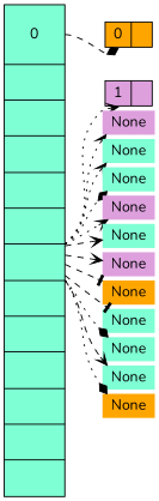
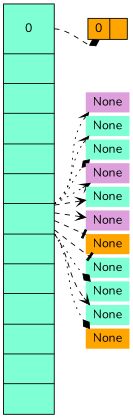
  digraph {
    nodesep=.05
    rankdir=LR
    fontname=Nunito
    node [shape=plaintext style=filled fillcolor=aquamarine fontname=Nunito]
    edge [style=dotted arrowhead=vee fontname=Nunito]
    n1 [height=6.5 label="<f0> 0|\n<f1> 1|\n<f2> 2|\n<f3> 3|\n<f4> 4|\n<f5> 5|\n<f6> 6|\n<f7> 7|\n<f8> 8|\n<f9> 9|\n<f10> 10|\n<f11> 11|\n<f12> 12" shape=record width=.8]
    n2 [height=.1 label="{<n> 0| <p> }" shape=record width=.1 fillcolor=orange]
-   n3 [height=.1 label="{<n> 1| <p> }" shape=record width=.1 fillcolor=plum]
    n4 [height=.1 label=None width=0.5 fillcolor=plum]
    n5 [height=.1 label=None width=0.5]
    n6 [height=.1 label=None width=0.5]
    n7 [height=.1 label=None width=0.5 fillcolor=plum]
    n8 [height=.1 label=None width=0.5]
    n9 [height=.1 label=None width=0.5 fillcolor=plum]
    n10 [height=.1 label=None width=0.5 fillcolor=orange]
    n11 [height=.1 label=None width=0.5]
    n12 [height=.1 label=None width=0.5]
    n13 [height=.1 label=None width=0.5]
    n14 [height=.1 label=None width=0.5 fillcolor=orange]
    n1 -> n2 [headport=n tailport=f0 style=dashed arrowhead=diamond]
-   n1 -> n3 [headport=n tailport=f1]
    n1 -> n4 [tailport=f2]
    n1 -> n5 [tailport=f3]
    n1 -> n6 [tailport=f4 arrowhead=diamond]
    n1 -> n7 [tailport=f5]
    n1 -> n8 [tailport=f6 style=dashed]
    n1 -> n9 [tailport=f7 style=dashed]
    n1 -> n10 [tailport=f8 style=dashed arrowhead=tee]
    n1 -> n11 [tailport=f9 style=dashed arrowhead=tee]
    n1 -> n12 [tailport=f10 arrowhead=diamond]
    n1 -> n13 [tailport=f11 style=dashed]
    n1 -> n14 [tailport=f12 arrowhead=diamond]
  }
